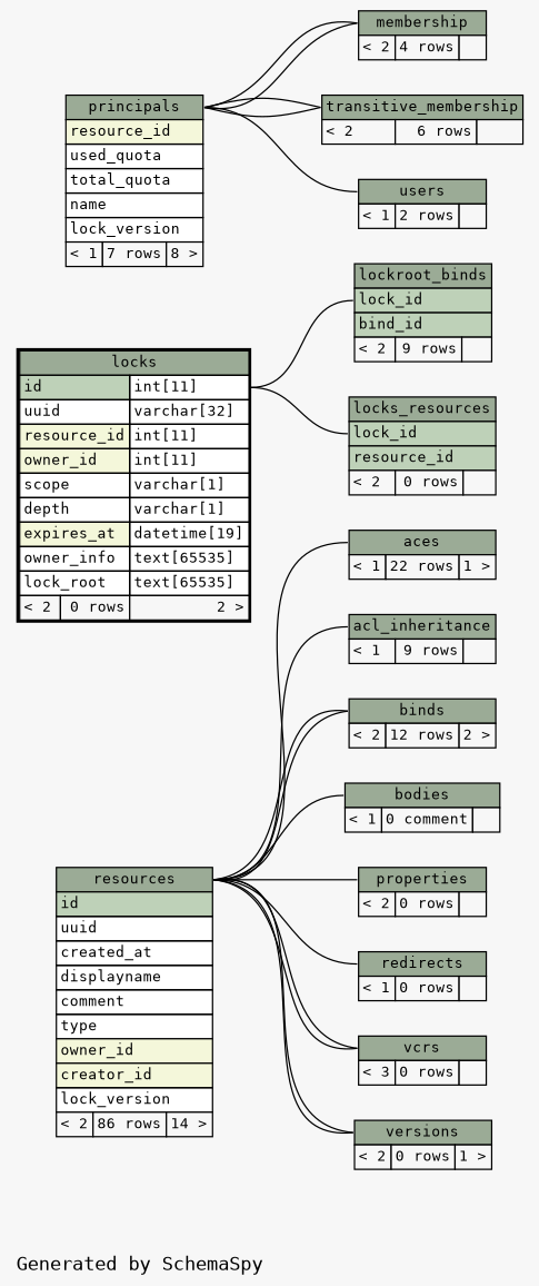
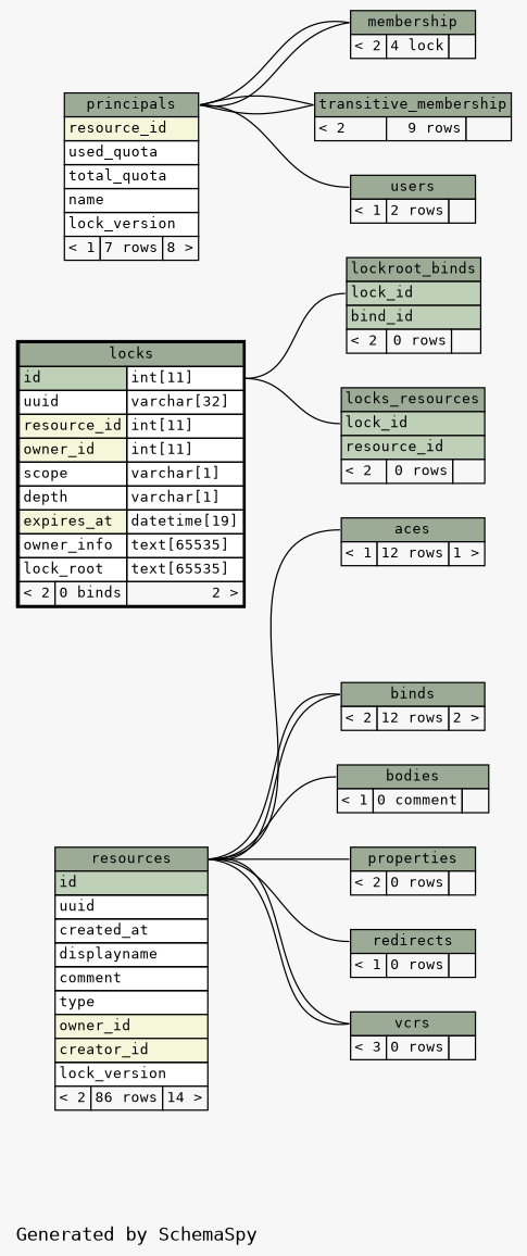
  digraph {
    bgcolor="#f7f7f7"
    fontname="DejaVu Sans Mono"
    label="\nGenerated by SchemaSpy"
    labeljust=l
    rankdir=RL
    node [fontname="DejaVu Sans Mono" fontsize=11 shape=plaintext]
    edge [arrowhead=none arrowsize=0.8 arrowtail=crowtee fontname="DejaVu Sans Mono" headport="resources.heading:e" tailport="binds.heading:w"]
-   n1 [label=<     <TABLE BORDER="0" CELLBORDER="1" CELLSPACING="0" BGCOLOR="#ffffff">       <TR><TD PORT="aces.heading" COLSPAN="3" BGCOLOR="#9bab96" ALIGN="CENTER">aces</TD></TR>       <TR><TD ALIGN="LEFT" BGCOLOR="#f7f7f7">&lt; 1</TD><TD ALIGN="RIGHT" BGCOLOR="#f7f7f7">22 rows</TD><TD ALIGN="RIGHT" BGCOLOR="#f7f7f7">1 &gt;</TD></TR>     </TABLE>>]
+   n1 [label=<     <TABLE BORDER="0" CELLBORDER="1" CELLSPACING="0" BGCOLOR="#ffffff">       <TR><TD PORT="aces.heading" COLSPAN="3" BGCOLOR="#9bab96" ALIGN="CENTER">aces</TD></TR>       <TR><TD ALIGN="LEFT" BGCOLOR="#f7f7f7">&lt; 1</TD><TD ALIGN="RIGHT" BGCOLOR="#f7f7f7">12 rows</TD><TD ALIGN="RIGHT" BGCOLOR="#f7f7f7">1 &gt;</TD></TR>     </TABLE>>]
    n2 [label=<     <TABLE BORDER="0" CELLBORDER="1" CELLSPACING="0" BGCOLOR="#ffffff">       <TR><TD PORT="resources.heading" COLSPAN="3" BGCOLOR="#9bab96" ALIGN="CENTER">resources</TD></TR>       <TR><TD PORT="id" COLSPAN="3" BGCOLOR="#bed1b8" ALIGN="LEFT">id</TD></TR>       <TR><TD PORT="uuid" COLSPAN="3" ALIGN="LEFT">uuid</TD></TR>       <TR><TD PORT="created_at" COLSPAN="3" ALIGN="LEFT">created_at</TD></TR>       <TR><TD PORT="displayname" COLSPAN="3" ALIGN="LEFT">displayname</TD></TR>       <TR><TD PORT="comment" COLSPAN="3" ALIGN="LEFT">comment</TD></TR>       <TR><TD PORT="type" COLSPAN="3" ALIGN="LEFT">type</TD></TR>       <TR><TD PORT="owner_id" COLSPAN="3" BGCOLOR="#f4f7da" ALIGN="LEFT">owner_id</TD></TR>       <TR><TD PORT="creator_id" COLSPAN="3" BGCOLOR="#f4f7da" ALIGN="LEFT">creator_id</TD></TR>       <TR><TD PORT="lock_version" COLSPAN="3" ALIGN="LEFT">lock_version</TD></TR>       <TR><TD ALIGN="LEFT" BGCOLOR="#f7f7f7">&lt; 2</TD><TD ALIGN="RIGHT" BGCOLOR="#f7f7f7">86 rows</TD><TD ALIGN="RIGHT" BGCOLOR="#f7f7f7">14 &gt;</TD></TR>     </TABLE>>]
-   n3 [label=<     <TABLE BORDER="0" CELLBORDER="1" CELLSPACING="0" BGCOLOR="#ffffff">       <TR><TD PORT="acl_inheritance.heading" COLSPAN="3" BGCOLOR="#9bab96" ALIGN="CENTER">acl_inheritance</TD></TR>       <TR><TD ALIGN="LEFT" BGCOLOR="#f7f7f7">&lt; 1</TD><TD ALIGN="RIGHT" BGCOLOR="#f7f7f7">9 rows</TD><TD ALIGN="RIGHT" BGCOLOR="#f7f7f7">  </TD></TR>     </TABLE>>]
    n4 [label=<     <TABLE BORDER="0" CELLBORDER="1" CELLSPACING="0" BGCOLOR="#ffffff">       <TR><TD PORT="binds.heading" COLSPAN="3" BGCOLOR="#9bab96" ALIGN="CENTER">binds</TD></TR>       <TR><TD ALIGN="LEFT" BGCOLOR="#f7f7f7">&lt; 2</TD><TD ALIGN="RIGHT" BGCOLOR="#f7f7f7">12 rows</TD><TD ALIGN="RIGHT" BGCOLOR="#f7f7f7">2 &gt;</TD></TR>     </TABLE>>]
    n5 [label=<     <TABLE BORDER="0" CELLBORDER="1" CELLSPACING="0" BGCOLOR="#ffffff">       <TR><TD PORT="bodies.heading" COLSPAN="3" BGCOLOR="#9bab96" ALIGN="CENTER">bodies</TD></TR>       <TR><TD ALIGN="LEFT" BGCOLOR="#f7f7f7">&lt; 1</TD><TD ALIGN="RIGHT" BGCOLOR="#f7f7f7">0 comment</TD><TD ALIGN="RIGHT" BGCOLOR="#f7f7f7">  </TD></TR>     </TABLE>>]
-   n6 [label=<     <TABLE BORDER="0" CELLBORDER="1" CELLSPACING="0" BGCOLOR="#ffffff">       <TR><TD PORT="lockroot_binds.heading" COLSPAN="3" BGCOLOR="#9bab96" ALIGN="CENTER">lockroot_binds</TD></TR>       <TR><TD PORT="lock_id" COLSPAN="3" BGCOLOR="#bed1b8" ALIGN="LEFT">lock_id</TD></TR>       <TR><TD PORT="bind_id" COLSPAN="3" BGCOLOR="#bed1b8" ALIGN="LEFT">bind_id</TD></TR>       <TR><TD ALIGN="LEFT" BGCOLOR="#f7f7f7">&lt; 2</TD><TD ALIGN="RIGHT" BGCOLOR="#f7f7f7">9 rows</TD><TD ALIGN="RIGHT" BGCOLOR="#f7f7f7">  </TD></TR>     </TABLE>>]
-   n7 [label=<     <TABLE BORDER="2" CELLBORDER="1" CELLSPACING="0" BGCOLOR="#ffffff">       <TR><TD PORT="locks.heading" COLSPAN="3" BGCOLOR="#9bab96" ALIGN="CENTER">locks</TD></TR>       <TR><TD PORT="id" COLSPAN="2" BGCOLOR="#bed1b8" ALIGN="LEFT">id</TD><TD PORT="id.type" ALIGN="LEFT">int[11]</TD></TR>       <TR><TD PORT="uuid" COLSPAN="2" ALIGN="LEFT">uuid</TD><TD PORT="uuid.type" ALIGN="LEFT">varchar[32]</TD></TR>       <TR><TD PORT="resource_id" COLSPAN="2" BGCOLOR="#f4f7da" ALIGN="LEFT">resource_id</TD><TD PORT="resource_id.type" ALIGN="LEFT">int[11]</TD></TR>       <TR><TD PORT="owner_id" COLSPAN="2" BGCOLOR="#f4f7da" ALIGN="LEFT">owner_id</TD><TD PORT="owner_id.type" ALIGN="LEFT">int[11]</TD></TR>       <TR><TD PORT="scope" COLSPAN="2" ALIGN="LEFT">scope</TD><TD PORT="scope.type" ALIGN="LEFT">varchar[1]</TD></TR>       <TR><TD PORT="depth" COLSPAN="2" ALIGN="LEFT">depth</TD><TD PORT="depth.type" ALIGN="LEFT">varchar[1]</TD></TR>       <TR><TD PORT="expires_at" COLSPAN="2" BGCOLOR="#f4f7da" ALIGN="LEFT">expires_at</TD><TD PORT="expires_at.type" ALIGN="LEFT">datetime[19]</TD></TR>       <TR><TD PORT="owner_info" COLSPAN="2" ALIGN="LEFT">owner_info</TD><TD PORT="owner_info.type" ALIGN="LEFT">text[65535]</TD></TR>       <TR><TD PORT="lock_root" COLSPAN="2" ALIGN="LEFT">lock_root</TD><TD PORT="lock_root.type" ALIGN="LEFT">text[65535]</TD></TR>       <TR><TD ALIGN="LEFT" BGCOLOR="#f7f7f7">&lt; 2</TD><TD ALIGN="RIGHT" BGCOLOR="#f7f7f7">0 rows</TD><TD ALIGN="RIGHT" BGCOLOR="#f7f7f7">2 &gt;</TD></TR>     </TABLE>>]
+   n6 [label=<     <TABLE BORDER="0" CELLBORDER="1" CELLSPACING="0" BGCOLOR="#ffffff">       <TR><TD PORT="lockroot_binds.heading" COLSPAN="3" BGCOLOR="#9bab96" ALIGN="CENTER">lockroot_binds</TD></TR>       <TR><TD PORT="lock_id" COLSPAN="3" BGCOLOR="#bed1b8" ALIGN="LEFT">lock_id</TD></TR>       <TR><TD PORT="bind_id" COLSPAN="3" BGCOLOR="#bed1b8" ALIGN="LEFT">bind_id</TD></TR>       <TR><TD ALIGN="LEFT" BGCOLOR="#f7f7f7">&lt; 2</TD><TD ALIGN="RIGHT" BGCOLOR="#f7f7f7">0 rows</TD><TD ALIGN="RIGHT" BGCOLOR="#f7f7f7">  </TD></TR>     </TABLE>>]
+   n7 [label=<     <TABLE BORDER="2" CELLBORDER="1" CELLSPACING="0" BGCOLOR="#ffffff">       <TR><TD PORT="locks.heading" COLSPAN="3" BGCOLOR="#9bab96" ALIGN="CENTER">locks</TD></TR>       <TR><TD PORT="id" COLSPAN="2" BGCOLOR="#bed1b8" ALIGN="LEFT">id</TD><TD PORT="id.type" ALIGN="LEFT">int[11]</TD></TR>       <TR><TD PORT="uuid" COLSPAN="2" ALIGN="LEFT">uuid</TD><TD PORT="uuid.type" ALIGN="LEFT">varchar[32]</TD></TR>       <TR><TD PORT="resource_id" COLSPAN="2" BGCOLOR="#f4f7da" ALIGN="LEFT">resource_id</TD><TD PORT="resource_id.type" ALIGN="LEFT">int[11]</TD></TR>       <TR><TD PORT="owner_id" COLSPAN="2" BGCOLOR="#f4f7da" ALIGN="LEFT">owner_id</TD><TD PORT="owner_id.type" ALIGN="LEFT">int[11]</TD></TR>       <TR><TD PORT="scope" COLSPAN="2" ALIGN="LEFT">scope</TD><TD PORT="scope.type" ALIGN="LEFT">varchar[1]</TD></TR>       <TR><TD PORT="depth" COLSPAN="2" ALIGN="LEFT">depth</TD><TD PORT="depth.type" ALIGN="LEFT">varchar[1]</TD></TR>       <TR><TD PORT="expires_at" COLSPAN="2" BGCOLOR="#f4f7da" ALIGN="LEFT">expires_at</TD><TD PORT="expires_at.type" ALIGN="LEFT">datetime[19]</TD></TR>       <TR><TD PORT="owner_info" COLSPAN="2" ALIGN="LEFT">owner_info</TD><TD PORT="owner_info.type" ALIGN="LEFT">text[65535]</TD></TR>       <TR><TD PORT="lock_root" COLSPAN="2" ALIGN="LEFT">lock_root</TD><TD PORT="lock_root.type" ALIGN="LEFT">text[65535]</TD></TR>       <TR><TD ALIGN="LEFT" BGCOLOR="#f7f7f7">&lt; 2</TD><TD ALIGN="RIGHT" BGCOLOR="#f7f7f7">0 binds</TD><TD ALIGN="RIGHT" BGCOLOR="#f7f7f7">2 &gt;</TD></TR>     </TABLE>>]
    n8 [label=<     <TABLE BORDER="0" CELLBORDER="1" CELLSPACING="0" BGCOLOR="#ffffff">       <TR><TD PORT="principals.heading" COLSPAN="3" BGCOLOR="#9bab96" ALIGN="CENTER">principals</TD></TR>       <TR><TD PORT="resource_id" COLSPAN="3" BGCOLOR="#f4f7da" ALIGN="LEFT">resource_id</TD></TR>       <TR><TD PORT="used_quota" COLSPAN="3" ALIGN="LEFT">used_quota</TD></TR>       <TR><TD PORT="total_quota" COLSPAN="3" ALIGN="LEFT">total_quota</TD></TR>       <TR><TD PORT="name" COLSPAN="3" ALIGN="LEFT">name</TD></TR>       <TR><TD PORT="lock_version" COLSPAN="3" ALIGN="LEFT">lock_version</TD></TR>       <TR><TD ALIGN="LEFT" BGCOLOR="#f7f7f7">&lt; 1</TD><TD ALIGN="RIGHT" BGCOLOR="#f7f7f7">7 rows</TD><TD ALIGN="RIGHT" BGCOLOR="#f7f7f7">8 &gt;</TD></TR>     </TABLE>>]
    n9 [label=<     <TABLE BORDER="0" CELLBORDER="1" CELLSPACING="0" BGCOLOR="#ffffff">       <TR><TD PORT="locks_resources.heading" COLSPAN="3" BGCOLOR="#9bab96" ALIGN="CENTER">locks_resources</TD></TR>       <TR><TD PORT="lock_id" COLSPAN="3" BGCOLOR="#bed1b8" ALIGN="LEFT">lock_id</TD></TR>       <TR><TD PORT="resource_id" COLSPAN="3" BGCOLOR="#bed1b8" ALIGN="LEFT">resource_id</TD></TR>       <TR><TD ALIGN="LEFT" BGCOLOR="#f7f7f7">&lt; 2</TD><TD ALIGN="RIGHT" BGCOLOR="#f7f7f7">0 rows</TD><TD ALIGN="RIGHT" BGCOLOR="#f7f7f7">  </TD></TR>     </TABLE>>]
-   n10 [label=<     <TABLE BORDER="0" CELLBORDER="1" CELLSPACING="0" BGCOLOR="#ffffff">       <TR><TD PORT="membership.heading" COLSPAN="3" BGCOLOR="#9bab96" ALIGN="CENTER">membership</TD></TR>       <TR><TD ALIGN="LEFT" BGCOLOR="#f7f7f7">&lt; 2</TD><TD ALIGN="RIGHT" BGCOLOR="#f7f7f7">4 rows</TD><TD ALIGN="RIGHT" BGCOLOR="#f7f7f7">  </TD></TR>     </TABLE>>]
+   n10 [label=<     <TABLE BORDER="0" CELLBORDER="1" CELLSPACING="0" BGCOLOR="#ffffff">       <TR><TD PORT="membership.heading" COLSPAN="3" BGCOLOR="#9bab96" ALIGN="CENTER">membership</TD></TR>       <TR><TD ALIGN="LEFT" BGCOLOR="#f7f7f7">&lt; 2</TD><TD ALIGN="RIGHT" BGCOLOR="#f7f7f7">4 lock</TD><TD ALIGN="RIGHT" BGCOLOR="#f7f7f7">  </TD></TR>     </TABLE>>]
    n11 [label=<     <TABLE BORDER="0" CELLBORDER="1" CELLSPACING="0" BGCOLOR="#ffffff">       <TR><TD PORT="properties.heading" COLSPAN="3" BGCOLOR="#9bab96" ALIGN="CENTER">properties</TD></TR>       <TR><TD ALIGN="LEFT" BGCOLOR="#f7f7f7">&lt; 2</TD><TD ALIGN="RIGHT" BGCOLOR="#f7f7f7">0 rows</TD><TD ALIGN="RIGHT" BGCOLOR="#f7f7f7">  </TD></TR>     </TABLE>>]
    n12 [label=<     <TABLE BORDER="0" CELLBORDER="1" CELLSPACING="0" BGCOLOR="#ffffff">       <TR><TD PORT="redirects.heading" COLSPAN="3" BGCOLOR="#9bab96" ALIGN="CENTER">redirects</TD></TR>       <TR><TD ALIGN="LEFT" BGCOLOR="#f7f7f7">&lt; 1</TD><TD ALIGN="RIGHT" BGCOLOR="#f7f7f7">0 rows</TD><TD ALIGN="RIGHT" BGCOLOR="#f7f7f7">  </TD></TR>     </TABLE>>]
-   n13 [label=<     <TABLE BORDER="0" CELLBORDER="1" CELLSPACING="0" BGCOLOR="#ffffff">       <TR><TD PORT="transitive_membership.heading" COLSPAN="3" BGCOLOR="#9bab96" ALIGN="CENTER">transitive_membership</TD></TR>       <TR><TD ALIGN="LEFT" BGCOLOR="#f7f7f7">&lt; 2</TD><TD ALIGN="RIGHT" BGCOLOR="#f7f7f7">6 rows</TD><TD ALIGN="RIGHT" BGCOLOR="#f7f7f7">  </TD></TR>     </TABLE>>]
+   n13 [label=<     <TABLE BORDER="0" CELLBORDER="1" CELLSPACING="0" BGCOLOR="#ffffff">       <TR><TD PORT="transitive_membership.heading" COLSPAN="3" BGCOLOR="#9bab96" ALIGN="CENTER">transitive_membership</TD></TR>       <TR><TD ALIGN="LEFT" BGCOLOR="#f7f7f7">&lt; 2</TD><TD ALIGN="RIGHT" BGCOLOR="#f7f7f7">9 rows</TD><TD ALIGN="RIGHT" BGCOLOR="#f7f7f7">  </TD></TR>     </TABLE>>]
    n14 [label=<     <TABLE BORDER="0" CELLBORDER="1" CELLSPACING="0" BGCOLOR="#ffffff">       <TR><TD PORT="users.heading" COLSPAN="3" BGCOLOR="#9bab96" ALIGN="CENTER">users</TD></TR>       <TR><TD ALIGN="LEFT" BGCOLOR="#f7f7f7">&lt; 1</TD><TD ALIGN="RIGHT" BGCOLOR="#f7f7f7">2 rows</TD><TD ALIGN="RIGHT" BGCOLOR="#f7f7f7">  </TD></TR>     </TABLE>>]
    n15 [label=<     <TABLE BORDER="0" CELLBORDER="1" CELLSPACING="0" BGCOLOR="#ffffff">       <TR><TD PORT="vcrs.heading" COLSPAN="3" BGCOLOR="#9bab96" ALIGN="CENTER">vcrs</TD></TR>       <TR><TD ALIGN="LEFT" BGCOLOR="#f7f7f7">&lt; 3</TD><TD ALIGN="RIGHT" BGCOLOR="#f7f7f7">0 rows</TD><TD ALIGN="RIGHT" BGCOLOR="#f7f7f7">  </TD></TR>     </TABLE>>]
-   n16 [label=<     <TABLE BORDER="0" CELLBORDER="1" CELLSPACING="0" BGCOLOR="#ffffff">       <TR><TD PORT="versions.heading" COLSPAN="3" BGCOLOR="#9bab96" ALIGN="CENTER">versions</TD></TR>       <TR><TD ALIGN="LEFT" BGCOLOR="#f7f7f7">&lt; 2</TD><TD ALIGN="RIGHT" BGCOLOR="#f7f7f7">0 rows</TD><TD ALIGN="RIGHT" BGCOLOR="#f7f7f7">1 &gt;</TD></TR>     </TABLE>>]
    n1 -> n2 [tailport="aces.heading:w"]
-   n3 -> n2 [tailport="acl_inheritance.heading:w"]
    n4 -> n2
    n4 -> n2
    n5 -> n2 [arrowtail=crowodot tailport="bodies.heading:w"]
    n6 -> n7 [headport="id.type:e" tailport="lock_id:w"]
    n9 -> n7 [headport="id.type:e" tailport="lock_id:w"]
    n10 -> n8 [headport="principals.heading:e" tailport="membership.heading:w"]
    n10 -> n8 [headport="principals.heading:e" tailport="membership.heading:w"]
    n11 -> n2 [tailport="properties.heading:w"]
    n12 -> n2 [tailport="redirects.heading:w"]
    n13 -> n8 [headport="principals.heading:e" tailport="transitive_membership.heading:w"]
    n13 -> n8 [headport="principals.heading:e" tailport="transitive_membership.heading:w"]
    n14 -> n8 [headport="principals.heading:e" tailport="users.heading:w"]
    n15 -> n2 [tailport="vcrs.heading:w"]
    n15 -> n2 [tailport="vcrs.heading:w"]
-   n16 -> n2 [tailport="versions.heading:w"]
-   n16 -> n2 [tailport="versions.heading:w"]
  }
